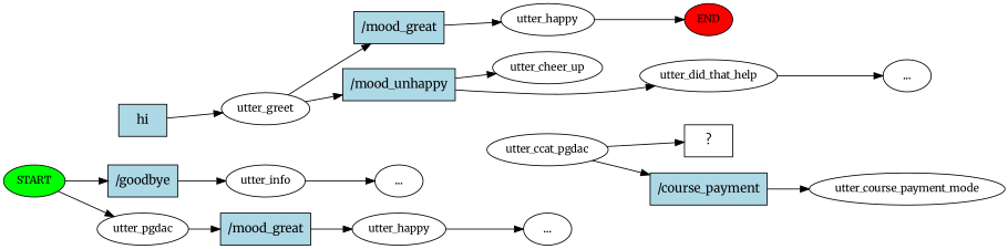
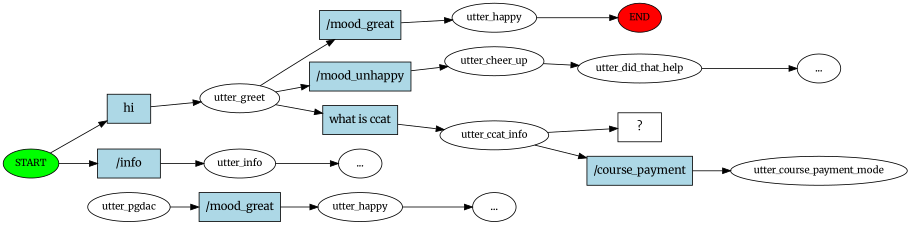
  digraph {
    fontname=Merriweather
    rankdir=LR
    node [fontname=Merriweather]
    edge [fontname=Merriweather]
    n1 [fillcolor=green fontsize=12 label=START style=filled]
    n2 [fillcolor=lightblue label=hi shape=rect style=filled]
-   n3 [fillcolor=lightblue label="/goodbye" shape=rect style=filled]
+   n3 [fillcolor=lightblue label="/info" shape=rect style=filled]
    n4 [fontsize=12 label=utter_greet]
    n5 [fontsize=12 label=utter_info]
    n6 [fillcolor=red fontsize=12 label=END style=filled]
    n7 [fillcolor=lightblue label="/mood_great" shape=rect style=filled]
    n8 [fillcolor=lightblue label="/mood_unhappy" shape=rect style=filled]
+   n9 [fillcolor=lightblue label="what\ is\ ccat" shape=rect style=filled]
    n10 [fontsize=12 label=utter_happy]
    n11 [fontsize=12 label=utter_cheer_up]
-   n12 [fontsize=12 label=utter_ccat_pgdac]
+   n12 [fontsize=12 label=utter_ccat_info]
    n13 [fontsize=12 label=utter_did_that_help]
    n14 [label="..."]
    n15 [label="..."]
    n16 [label="  ?  " shape=rect]
    n17 [fillcolor=lightblue label="/course_payment" shape=rect style=filled]
    n18 [fontsize=12 label=utter_course_payment_mode]
    n19 [fontsize=12 label=utter_pgdac]
    n20 [fillcolor=lightblue label="/mood_great" shape=rect style=filled]
    n21 [fontsize=12 label=utter_happy]
    n22 [label="..."]
-   n1 -> n19
+   n1 -> n2
    n1 -> n3
    n2 -> n4
    n3 -> n5
    n4 -> n7
    n4 -> n8
+   n4 -> n9
    n5 -> n15
    n7 -> n10
    n8 -> n11
+   n9 -> n12
    n10 -> n6
-   n8 -> n13
+   n11 -> n13
    n12 -> n16
    n12 -> n17
    n13 -> n14
    n17 -> n18
    n19 -> n20
    n20 -> n21
    n21 -> n22
  }
